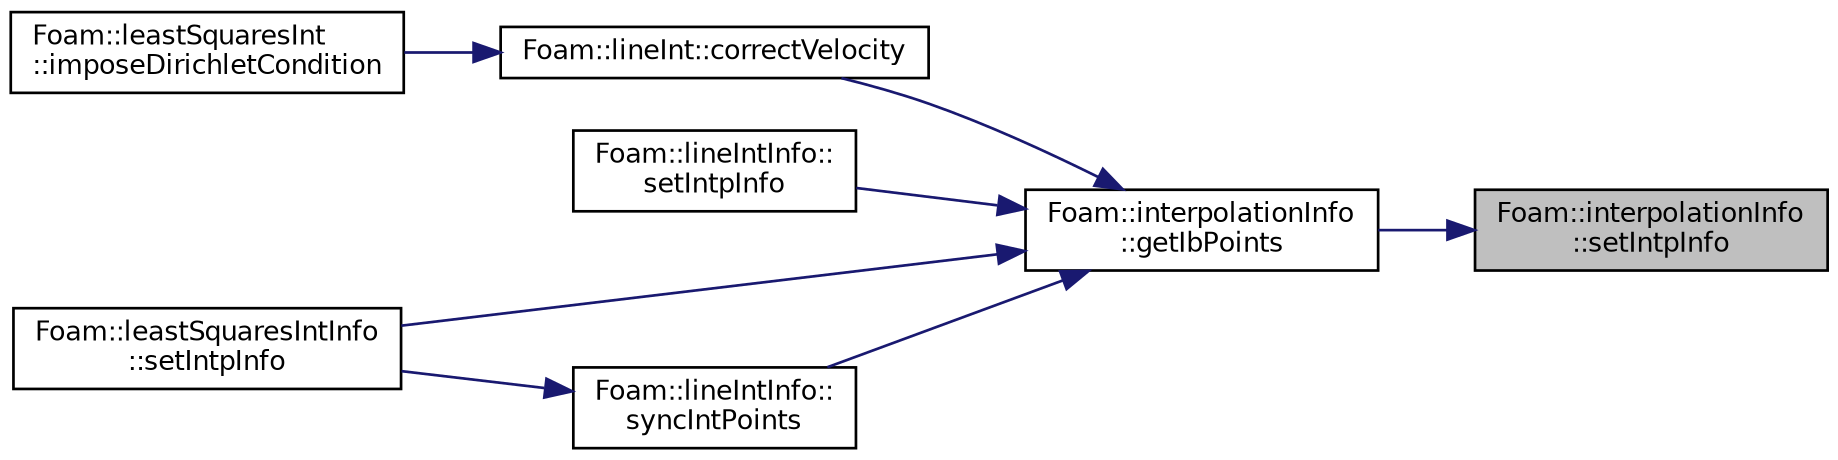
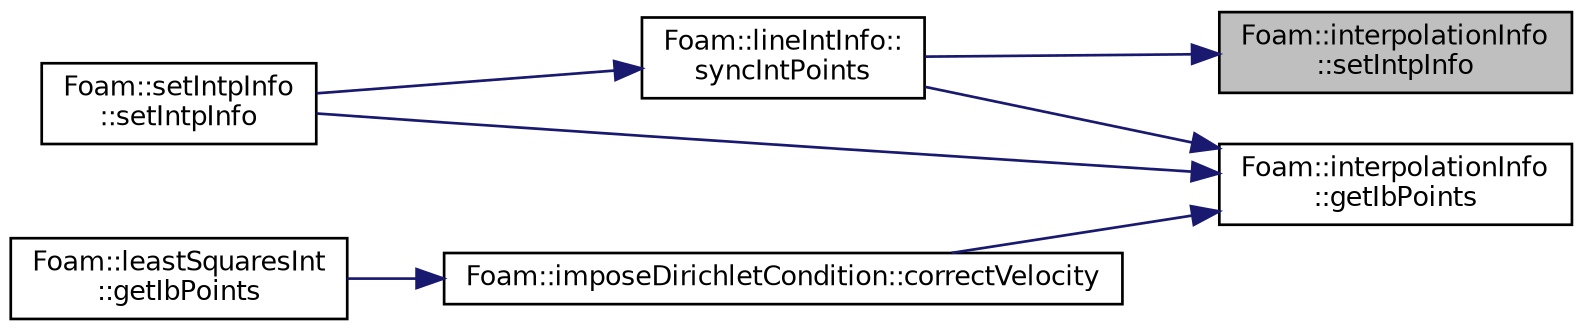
  digraph {
    rankdir=RL
    node [color=black fillcolor=white fontname=Helvetica fontsize=10 shape=record style=filled]
    edge [color=midnightblue dir=back fontname=Helvetica fontsize=10 labelfontname=Helvetica labelfontsize=10 style=solid]
    n1 [fillcolor=grey75 fontcolor=black height=0.2 label="Foam::interpolationInfo\l::setIntpInfo" width=0.4]
    n2 [height=0.2 label="Foam::interpolationInfo\l::getIbPoints" width=0.4]
-   n3 [height=0.2 label="Foam::lineInt::correctVelocity" width=0.4]
-   n4 [height=0.2 label="Foam::lineIntInfo::\lsetIntpInfo" width=0.4]
-   n5 [height=0.2 label="Foam::leastSquaresIntInfo\l::setIntpInfo" width=0.4]
+   n3 [height=0.2 label="Foam::imposeDirichletCondition::correctVelocity" width=0.4]
+   n5 [height=0.2 label="Foam::setIntpInfo\l::setIntpInfo" width=0.4]
    n6 [height=0.2 label="Foam::lineIntInfo::\lsyncIntPoints" width=0.4]
-   n7 [height=0.2 label="Foam::leastSquaresInt\l::imposeDirichletCondition" width=0.4]
-   n1 -> n2
+   n7 [height=0.2 label="Foam::leastSquaresInt\l::getIbPoints" width=0.4]
+   n1 -> n6
    n2 -> n3
-   n2 -> n4
    n2 -> n5
    n2 -> n6
    n3 -> n7
    n6 -> n5
  }
